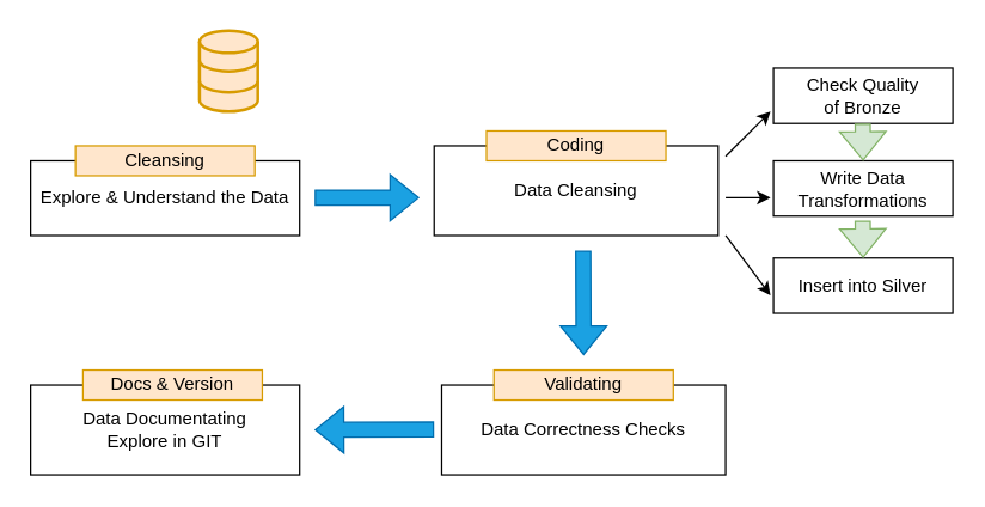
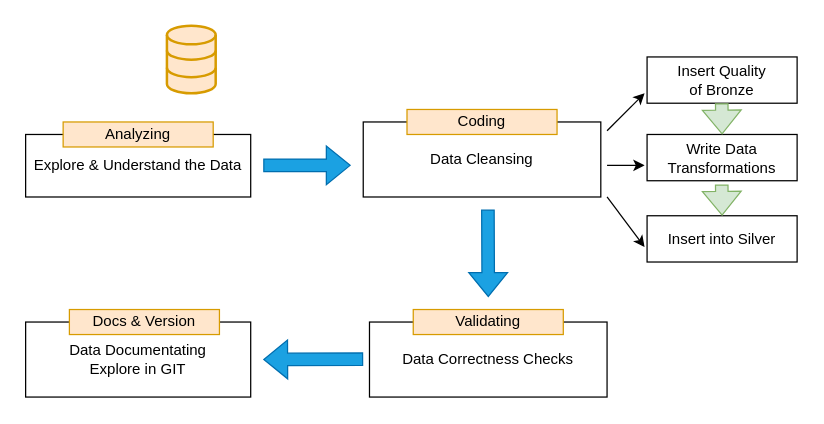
  <mxCell id="0" />
  <mxCell id="1" parent="0" />
  <mxCell id="2" value="Explore &amp;amp; Understand the Data" style="rounded=0;whiteSpace=wrap;html=1;" parent="1" vertex="1"><mxGeometry x="20" y="107" width="180" height="50" as="geometry" /></mxCell>
- <mxCell id="3" value="Cleansing" style="rounded=0;whiteSpace=wrap;html=1;strokeColor=#d79b00;fillColor=#ffe6cc;" parent="1" vertex="1"><mxGeometry x="50" y="97" width="120" height="20" as="geometry" /></mxCell>
+ <mxCell id="3" value="Analyzing" style="rounded=0;whiteSpace=wrap;html=1;strokeColor=#d79b00;fillColor=#ffe6cc;" parent="1" vertex="1"><mxGeometry x="50" y="97" width="120" height="20" as="geometry" /></mxCell>
  <mxCell id="4" value="Data Cleansing" style="rounded=0;whiteSpace=wrap;html=1;" parent="1" vertex="1"><mxGeometry x="290" y="97" width="190" height="60" as="geometry" /></mxCell>
  <mxCell id="5" value="Coding" style="rounded=0;whiteSpace=wrap;html=1;strokeColor=#d79b00;fillColor=#ffe6cc;" parent="1" vertex="1"><mxGeometry x="325" y="87" width="120" height="20" as="geometry" /></mxCell>
  <mxCell id="6" value="Data Correctness Checks" style="rounded=0;whiteSpace=wrap;html=1;" parent="1" vertex="1"><mxGeometry x="295" y="257" width="190" height="60" as="geometry" /></mxCell>
  <mxCell id="7" value="Validating" style="rounded=0;whiteSpace=wrap;html=1;strokeColor=#d79b00;fillColor=#ffe6cc;" parent="1" vertex="1"><mxGeometry x="330" y="247" width="120" height="20" as="geometry" /></mxCell>
  <mxCell id="8" value="Data Documentating&lt;div&gt;Explore in GIT&lt;/div&gt;" style="rounded=0;whiteSpace=wrap;html=1;" parent="1" vertex="1"><mxGeometry x="20" y="257" width="180" height="60" as="geometry" /></mxCell>
  <mxCell id="9" value="Docs &amp;amp; Version" style="rounded=0;whiteSpace=wrap;html=1;strokeColor=#d79b00;fillColor=#ffe6cc;" parent="1" vertex="1"><mxGeometry x="55" y="247" width="120" height="20" as="geometry" /></mxCell>
  <mxCell id="10" value="" style="shape=flexArrow;endArrow=classic;html=1;rounded=0;fillColor=#1ba1e2;strokeColor=#006EAF;" parent="1" edge="1"><mxGeometry width="50" height="50" relative="1" as="geometry"><mxPoint x="389.71" y="167" as="sourcePoint" /><mxPoint x="390" y="237" as="targetPoint" /></mxGeometry></mxCell>
  <mxCell id="11" value="" style="shape=flexArrow;endArrow=classic;html=1;rounded=0;fillColor=#1ba1e2;strokeColor=#006EAF;" parent="1" edge="1"><mxGeometry width="50" height="50" relative="1" as="geometry"><mxPoint x="290" y="286.71" as="sourcePoint" /><mxPoint x="210" y="287" as="targetPoint" /></mxGeometry></mxCell>
  <mxCell id="12" value="" style="html=1;verticalLabelPosition=bottom;align=center;labelBackgroundColor=#ffffff;verticalAlign=top;strokeWidth=2;strokeColor=#d79b00;shadow=0;dashed=0;shape=mxgraph.ios7.icons.data;fillColor=#ffe6cc;" parent="1" vertex="1"><mxGeometry x="133" y="20" width="39" height="54" as="geometry" /></mxCell>
  <mxCell id="13" value="" style="shape=flexArrow;endArrow=classic;html=1;rounded=0;fillColor=#1ba1e2;strokeColor=#006EAF;" parent="1" edge="1"><mxGeometry width="50" height="50" relative="1" as="geometry"><mxPoint x="210" y="131.71" as="sourcePoint" /><mxPoint x="280" y="131.71" as="targetPoint" /></mxGeometry></mxCell>
- <mxCell id="14" value="Check Quality&lt;div&gt;of Bronze&lt;/div&gt;" style="rounded=0;whiteSpace=wrap;html=1;" vertex="1" parent="1"><mxGeometry x="517" y="45" width="120" height="37" as="geometry" /></mxCell>
+ <mxCell id="14" value="Insert Quality&lt;div&gt;of Bronze&lt;/div&gt;" style="rounded=0;whiteSpace=wrap;html=1;" vertex="1" parent="1"><mxGeometry x="517" y="45" width="120" height="37" as="geometry" /></mxCell>
  <mxCell id="15" value="Write Data Transformations" style="rounded=0;whiteSpace=wrap;html=1;" vertex="1" parent="1"><mxGeometry x="517" y="107" width="120" height="37" as="geometry" /></mxCell>
  <mxCell id="16" value="Insert into Silver" style="rounded=0;whiteSpace=wrap;html=1;" vertex="1" parent="1"><mxGeometry x="517" y="172" width="120" height="37" as="geometry" /></mxCell>
  <mxCell id="17" value="" style="endArrow=classic;html=1;rounded=0;" edge="1" parent="1"><mxGeometry width="50" height="50" relative="1" as="geometry"><mxPoint x="485" y="104" as="sourcePoint" /><mxPoint x="515" y="74" as="targetPoint" /></mxGeometry></mxCell>
  <mxCell id="18" value="" style="endArrow=classic;html=1;rounded=0;" edge="1" parent="1"><mxGeometry width="50" height="50" relative="1" as="geometry"><mxPoint x="485" y="131.71" as="sourcePoint" /><mxPoint x="515" y="131.71" as="targetPoint" /></mxGeometry></mxCell>
  <mxCell id="19" value="" style="endArrow=classic;html=1;rounded=0;" edge="1" parent="1"><mxGeometry width="50" height="50" relative="1" as="geometry"><mxPoint x="485" y="157" as="sourcePoint" /><mxPoint x="515" y="197" as="targetPoint" /></mxGeometry></mxCell>
  <mxCell id="20" value="" style="shape=flexArrow;endArrow=classic;html=1;rounded=0;fillColor=#d5e8d4;strokeColor=#82b366;" edge="1" parent="1"><mxGeometry width="50" height="50" relative="1" as="geometry"><mxPoint x="576.71" y="82" as="sourcePoint" /><mxPoint x="577" y="107" as="targetPoint" /></mxGeometry></mxCell>
  <mxCell id="21" value="" style="shape=flexArrow;endArrow=classic;html=1;rounded=0;fillColor=#d5e8d4;strokeColor=#82b366;" edge="1" parent="1"><mxGeometry width="50" height="50" relative="1" as="geometry"><mxPoint x="576.71" y="147" as="sourcePoint" /><mxPoint x="577" y="172" as="targetPoint" /></mxGeometry></mxCell>
